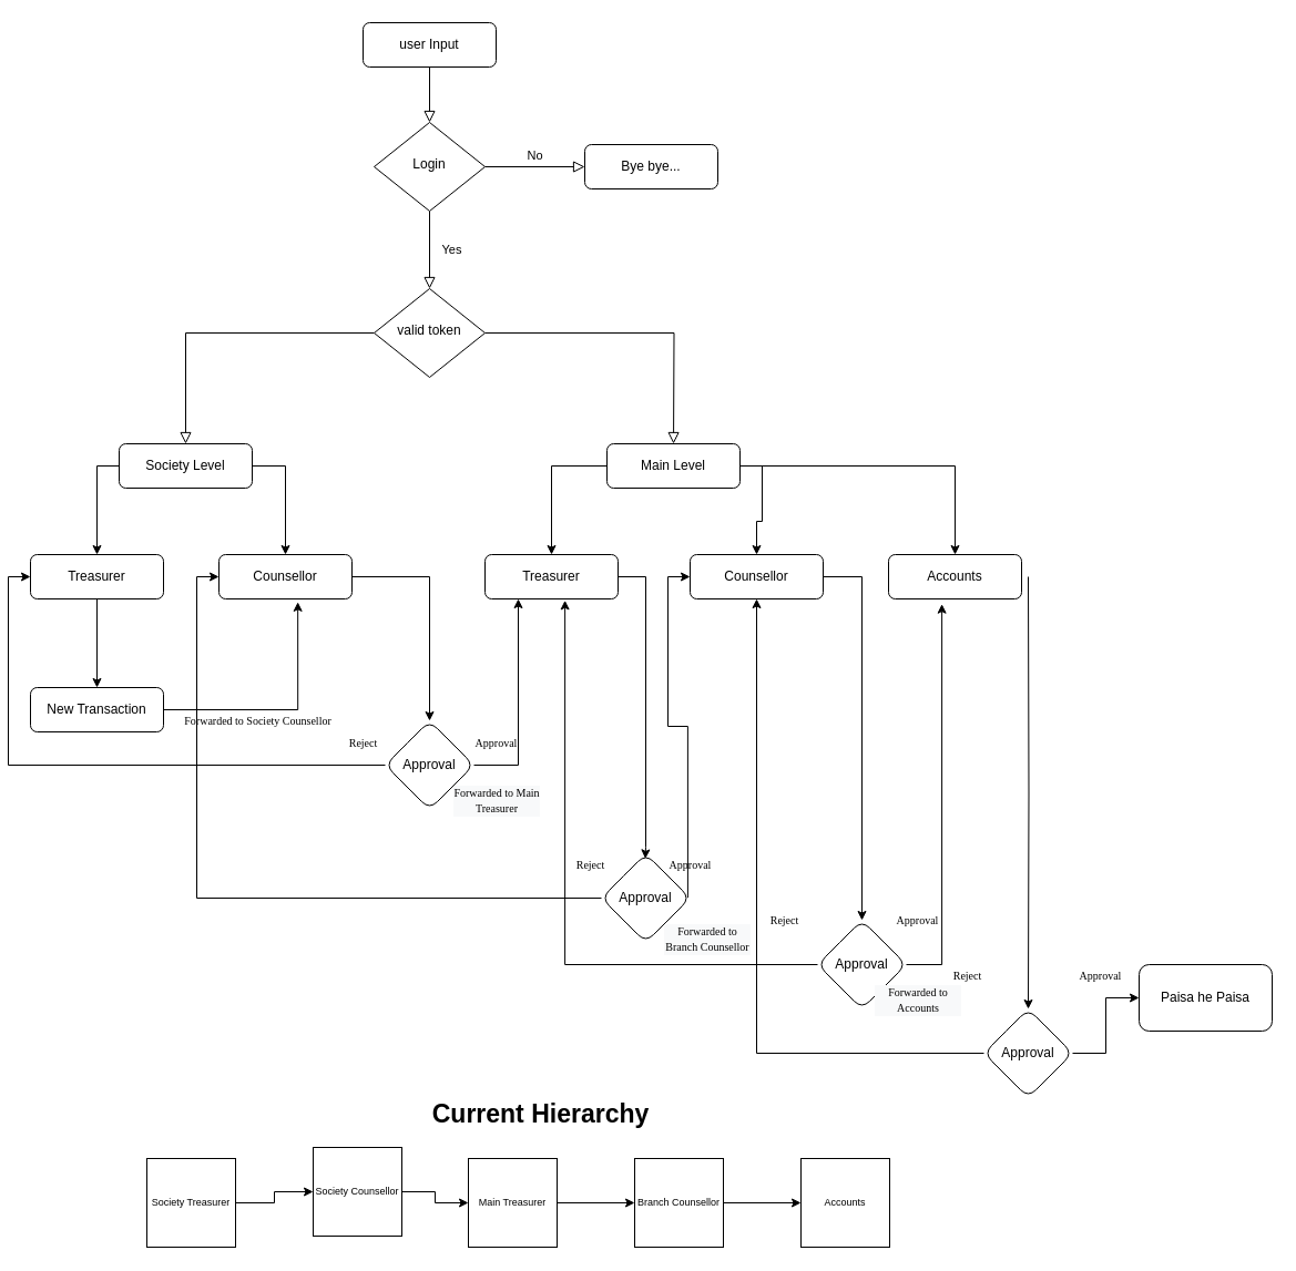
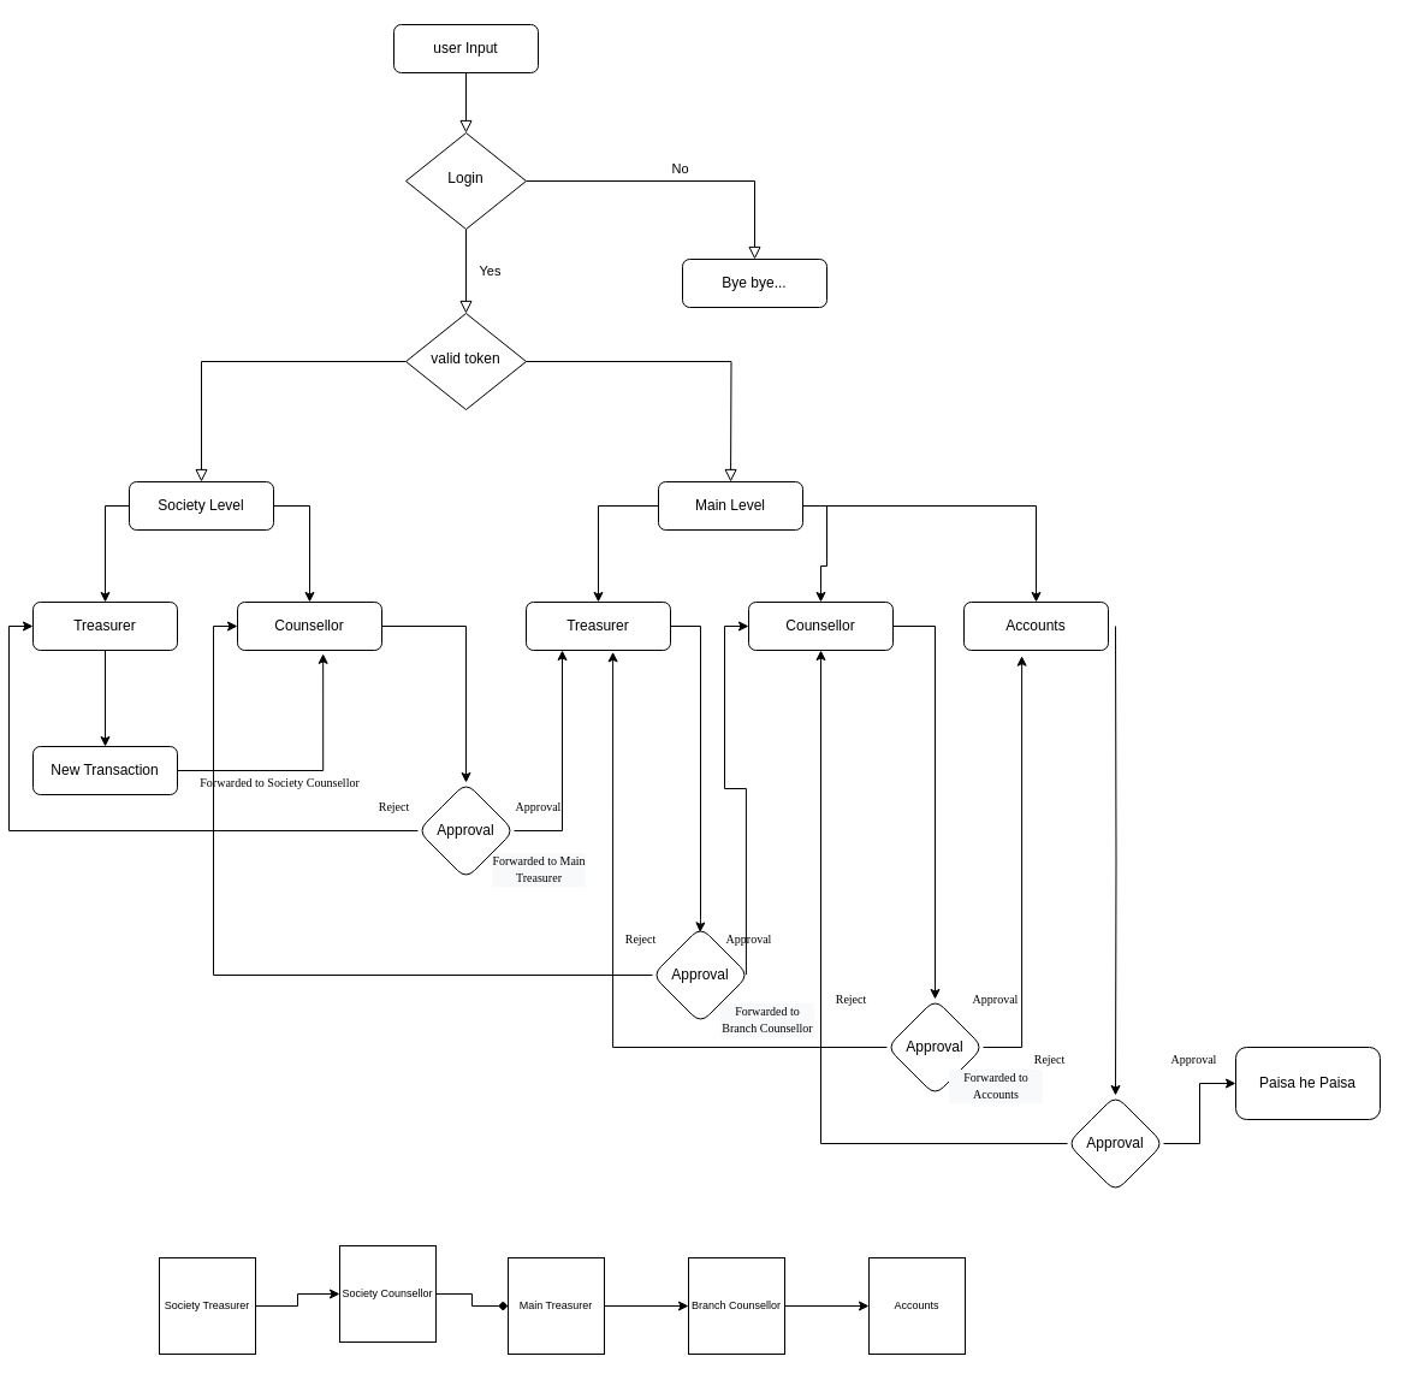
  <mxCell id="0" />
  <mxCell id="1" parent="0" />
  <mxCell id="2" value="" style="rounded=0;html=1;jettySize=auto;orthogonalLoop=1;fontSize=11;endArrow=block;endFill=0;endSize=8;strokeWidth=1;shadow=0;labelBackgroundColor=none;edgeStyle=orthogonalEdgeStyle;entryX=0.5;entryY=0;entryDx=0;entryDy=0;" parent="1" source="3" target="6" edge="1"><mxGeometry relative="1" as="geometry" /></mxCell>
  <mxCell id="3" value="user Input" style="rounded=1;whiteSpace=wrap;html=1;fontSize=12;glass=0;strokeWidth=1;shadow=0;" parent="1" vertex="1"><mxGeometry x="320" y="20" width="120" height="40" as="geometry" /></mxCell>
  <mxCell id="4" value="Yes" style="rounded=0;html=1;jettySize=auto;orthogonalLoop=1;fontSize=11;endArrow=block;endFill=0;endSize=8;strokeWidth=1;shadow=0;labelBackgroundColor=none;edgeStyle=orthogonalEdgeStyle;" parent="1" source="6" target="10" edge="1"><mxGeometry y="20" relative="1" as="geometry"><mxPoint as="offset" /></mxGeometry></mxCell>
  <mxCell id="5" value="No" style="edgeStyle=orthogonalEdgeStyle;rounded=0;html=1;jettySize=auto;orthogonalLoop=1;fontSize=11;endArrow=block;endFill=0;endSize=8;strokeWidth=1;shadow=0;labelBackgroundColor=none;" parent="1" source="6" target="7" edge="1"><mxGeometry y="10" relative="1" as="geometry"><mxPoint as="offset" /></mxGeometry></mxCell>
  <mxCell id="6" value="Login" style="rhombus;whiteSpace=wrap;html=1;shadow=0;fontFamily=Helvetica;fontSize=12;align=center;strokeWidth=1;spacing=6;spacingTop=-4;" parent="1" vertex="1"><mxGeometry x="330" y="110" width="100" height="80" as="geometry" /></mxCell>
- <mxCell id="7" value="Bye bye..." style="rounded=1;whiteSpace=wrap;html=1;fontSize=12;glass=0;strokeWidth=1;shadow=0;" parent="1" vertex="1"><mxGeometry x="520" y="130" width="120" height="40" as="geometry" /></mxCell>
+ <mxCell id="7" value="Bye bye..." style="rounded=1;whiteSpace=wrap;html=1;fontSize=12;glass=0;strokeWidth=1;shadow=0;" parent="1" vertex="1"><mxGeometry x="560" y="215" width="120" height="40" as="geometry" /></mxCell>
  <mxCell id="8" value="" style="rounded=0;html=1;jettySize=auto;orthogonalLoop=1;fontSize=11;endArrow=block;endFill=0;endSize=8;strokeWidth=1;shadow=0;labelBackgroundColor=none;edgeStyle=orthogonalEdgeStyle;" parent="1" source="10" target="13" edge="1"><mxGeometry x="0.333" y="20" relative="1" as="geometry"><mxPoint as="offset" /></mxGeometry></mxCell>
  <mxCell id="9" value="" style="edgeStyle=orthogonalEdgeStyle;rounded=0;html=1;jettySize=auto;orthogonalLoop=1;fontSize=11;endArrow=block;endFill=0;endSize=8;strokeWidth=1;shadow=0;labelBackgroundColor=none;" parent="1" source="10" edge="1"><mxGeometry y="10" relative="1" as="geometry"><mxPoint as="offset" /><mxPoint x="600.034" y="400" as="targetPoint" /></mxGeometry></mxCell>
  <mxCell id="10" value="valid token" style="rhombus;whiteSpace=wrap;html=1;shadow=0;fontFamily=Helvetica;fontSize=12;align=center;strokeWidth=1;spacing=6;spacingTop=-4;" parent="1" vertex="1"><mxGeometry x="330" y="260" width="100" height="80" as="geometry" /></mxCell>
  <mxCell id="11" style="edgeStyle=orthogonalEdgeStyle;rounded=0;orthogonalLoop=1;jettySize=auto;html=1;exitX=1;exitY=0.5;exitDx=0;exitDy=0;entryX=0.5;entryY=0;entryDx=0;entryDy=0;fontSize=9;" parent="1" source="13" target="17" edge="1"><mxGeometry relative="1" as="geometry" /></mxCell>
  <mxCell id="12" style="edgeStyle=orthogonalEdgeStyle;rounded=0;orthogonalLoop=1;jettySize=auto;html=1;exitX=0;exitY=0.5;exitDx=0;exitDy=0;fontSize=9;" parent="1" source="13" target="15" edge="1"><mxGeometry relative="1" as="geometry" /></mxCell>
  <mxCell id="13" value="Society Level" style="rounded=1;whiteSpace=wrap;html=1;fontSize=12;glass=0;strokeWidth=1;shadow=0;" parent="1" vertex="1"><mxGeometry x="100" y="400" width="120" height="40" as="geometry" /></mxCell>
  <mxCell id="14" value="" style="edgeStyle=orthogonalEdgeStyle;rounded=0;orthogonalLoop=1;jettySize=auto;html=1;fontFamily=Times New Roman;fontSize=23;" parent="1" source="15" target="39" edge="1"><mxGeometry relative="1" as="geometry" /></mxCell>
  <mxCell id="15" value="Treasurer" style="rounded=1;whiteSpace=wrap;html=1;fontSize=12;glass=0;strokeWidth=1;shadow=0;" parent="1" vertex="1"><mxGeometry x="20" y="500" width="120" height="40" as="geometry" /></mxCell>
  <mxCell id="16" value="" style="edgeStyle=orthogonalEdgeStyle;rounded=0;orthogonalLoop=1;jettySize=auto;html=1;fontFamily=Times New Roman;fontSize=10;" parent="1" source="17" target="43" edge="1"><mxGeometry relative="1" as="geometry" /></mxCell>
  <mxCell id="17" value="Counsellor" style="rounded=1;whiteSpace=wrap;html=1;fontSize=12;glass=0;strokeWidth=1;shadow=0;" parent="1" vertex="1"><mxGeometry x="190" y="500" width="120" height="40" as="geometry" /></mxCell>
  <mxCell id="18" style="edgeStyle=orthogonalEdgeStyle;rounded=0;orthogonalLoop=1;jettySize=auto;html=1;exitX=1;exitY=0.5;exitDx=0;exitDy=0;entryX=0.5;entryY=0;entryDx=0;entryDy=0;fontSize=9;" parent="1" source="21" target="25" edge="1"><mxGeometry relative="1" as="geometry" /></mxCell>
  <mxCell id="19" style="edgeStyle=orthogonalEdgeStyle;rounded=0;orthogonalLoop=1;jettySize=auto;html=1;exitX=0;exitY=0.5;exitDx=0;exitDy=0;fontSize=9;" parent="1" source="21" target="23" edge="1"><mxGeometry relative="1" as="geometry" /></mxCell>
  <mxCell id="20" style="edgeStyle=orthogonalEdgeStyle;rounded=0;orthogonalLoop=1;jettySize=auto;html=1;exitX=1;exitY=0.5;exitDx=0;exitDy=0;fontSize=9;entryX=0.5;entryY=0;entryDx=0;entryDy=0;" parent="1" source="21" target="27" edge="1"><mxGeometry relative="1" as="geometry"><mxPoint x="800" y="500" as="targetPoint" /></mxGeometry></mxCell>
  <mxCell id="21" value="Main Level" style="rounded=1;whiteSpace=wrap;html=1;fontSize=12;glass=0;strokeWidth=1;shadow=0;" parent="1" vertex="1"><mxGeometry x="540" y="400" width="120" height="40" as="geometry" /></mxCell>
  <mxCell id="22" style="edgeStyle=orthogonalEdgeStyle;rounded=0;orthogonalLoop=1;jettySize=auto;html=1;entryX=0.495;entryY=0.055;entryDx=0;entryDy=0;fontFamily=Times New Roman;fontSize=10;exitX=1;exitY=0.5;exitDx=0;exitDy=0;entryPerimeter=0;" parent="1" source="23" target="47" edge="1"><mxGeometry relative="1" as="geometry"><Array as="points"><mxPoint x="575" y="520" /><mxPoint x="575" y="764" /></Array></mxGeometry></mxCell>
  <mxCell id="23" value="Treasurer" style="rounded=1;whiteSpace=wrap;html=1;fontSize=12;glass=0;strokeWidth=1;shadow=0;" parent="1" vertex="1"><mxGeometry x="430" y="500" width="120" height="40" as="geometry" /></mxCell>
  <mxCell id="24" style="edgeStyle=orthogonalEdgeStyle;rounded=0;orthogonalLoop=1;jettySize=auto;html=1;exitX=1;exitY=0.5;exitDx=0;exitDy=0;entryX=0.5;entryY=0;entryDx=0;entryDy=0;labelBackgroundColor=#FF3333;fontFamily=Times New Roman;fontSize=10;" parent="1" source="25" target="53" edge="1"><mxGeometry relative="1" as="geometry" /></mxCell>
  <mxCell id="25" value="Counsellor" style="rounded=1;whiteSpace=wrap;html=1;fontSize=12;glass=0;strokeWidth=1;shadow=0;" parent="1" vertex="1"><mxGeometry x="615" y="500" width="120" height="40" as="geometry" /></mxCell>
  <mxCell id="26" style="edgeStyle=orthogonalEdgeStyle;rounded=0;orthogonalLoop=1;jettySize=auto;html=1;entryX=0.5;entryY=0;entryDx=0;entryDy=0;labelBackgroundColor=#FF3333;fontFamily=Times New Roman;fontSize=10;" parent="1" target="58" edge="1"><mxGeometry relative="1" as="geometry"><mxPoint x="920" y="520" as="sourcePoint" /></mxGeometry></mxCell>
  <mxCell id="27" value="Accounts" style="rounded=1;whiteSpace=wrap;html=1;fontSize=12;glass=0;strokeWidth=1;shadow=0;" parent="1" vertex="1"><mxGeometry x="794" y="500" width="120" height="40" as="geometry" /></mxCell>
  <mxCell id="28" style="edgeStyle=orthogonalEdgeStyle;rounded=0;orthogonalLoop=1;jettySize=auto;html=1;fontSize=9;" parent="1" source="29" target="31" edge="1"><mxGeometry relative="1" as="geometry" /></mxCell>
  <mxCell id="29" value="Society Treasurer" style="whiteSpace=wrap;html=1;aspect=fixed;fontSize=9;" parent="1" vertex="1"><mxGeometry x="125" y="1045" width="80" height="80" as="geometry" /></mxCell>
- <mxCell id="30" style="edgeStyle=orthogonalEdgeStyle;rounded=0;orthogonalLoop=1;jettySize=auto;html=1;entryX=0;entryY=0.5;entryDx=0;entryDy=0;fontSize=9;" parent="1" source="31" target="34" edge="1"><mxGeometry relative="1" as="geometry" /></mxCell>
+ <mxCell id="30" style="edgeStyle=orthogonalEdgeStyle;rounded=0;orthogonalLoop=1;jettySize=auto;html=1;entryX=0;entryY=0.5;entryDx=0;entryDy=0;fontSize=9;endArrow=diamond;" parent="1" source="31" target="34" edge="1"><mxGeometry relative="1" as="geometry" /></mxCell>
  <mxCell id="31" value="Society Counsellor" style="whiteSpace=wrap;html=1;aspect=fixed;fontSize=9;" parent="1" vertex="1"><mxGeometry x="275" y="1035" width="80" height="80" as="geometry" /></mxCell>
  <mxCell id="32" value="Accounts" style="whiteSpace=wrap;html=1;aspect=fixed;fontSize=9;" parent="1" vertex="1"><mxGeometry x="715" y="1045" width="80" height="80" as="geometry" /></mxCell>
  <mxCell id="33" style="edgeStyle=orthogonalEdgeStyle;rounded=0;orthogonalLoop=1;jettySize=auto;html=1;fontSize=9;" parent="1" source="34" target="36" edge="1"><mxGeometry relative="1" as="geometry" /></mxCell>
  <mxCell id="34" value="Main Treasurer" style="whiteSpace=wrap;html=1;aspect=fixed;fontSize=9;" parent="1" vertex="1"><mxGeometry x="415" y="1045" width="80" height="80" as="geometry" /></mxCell>
  <mxCell id="35" style="edgeStyle=orthogonalEdgeStyle;rounded=0;orthogonalLoop=1;jettySize=auto;html=1;exitX=1;exitY=0.5;exitDx=0;exitDy=0;entryX=0;entryY=0.5;entryDx=0;entryDy=0;fontSize=9;" parent="1" source="36" target="32" edge="1"><mxGeometry relative="1" as="geometry" /></mxCell>
  <mxCell id="36" value="Branch Counsellor" style="whiteSpace=wrap;html=1;aspect=fixed;fontSize=9;" parent="1" vertex="1"><mxGeometry x="565" y="1045" width="80" height="80" as="geometry" /></mxCell>
- <mxCell id="37" value="&lt;h1 style=&quot;font-size: 23px&quot;&gt;Current Hierarchy&lt;/h1&gt;" style="text;html=1;align=center;verticalAlign=middle;resizable=0;points=[];autosize=1;strokeColor=none;fillColor=none;fontSize=9;" parent="1" vertex="1"><mxGeometry x="375" y="980" width="210" height="50" as="geometry" /></mxCell>
  <mxCell id="38" style="edgeStyle=orthogonalEdgeStyle;rounded=0;orthogonalLoop=1;jettySize=auto;html=1;entryX=0.593;entryY=1.071;entryDx=0;entryDy=0;entryPerimeter=0;fontFamily=Times New Roman;fontSize=23;" parent="1" source="39" target="17" edge="1"><mxGeometry relative="1" as="geometry" /></mxCell>
  <mxCell id="39" value="New Transaction" style="rounded=1;whiteSpace=wrap;html=1;fontSize=12;glass=0;strokeWidth=1;shadow=0;" parent="1" vertex="1"><mxGeometry x="20" y="620" width="120" height="40" as="geometry" /></mxCell>
  <mxCell id="40" value="&lt;h3&gt;&lt;font style=&quot;font-size: 10px ; font-weight: normal&quot;&gt;Forwarded to Society Counsellor&lt;/font&gt;&lt;/h3&gt;" style="text;html=1;align=center;verticalAlign=middle;resizable=0;points=[];autosize=1;strokeColor=none;fillColor=none;fontSize=23;fontFamily=Times New Roman;" parent="1" vertex="1"><mxGeometry x="150" y="600" width="150" height="90" as="geometry" /></mxCell>
  <mxCell id="41" style="edgeStyle=orthogonalEdgeStyle;rounded=0;orthogonalLoop=1;jettySize=auto;html=1;entryX=0;entryY=0.5;entryDx=0;entryDy=0;fontFamily=Times New Roman;fontSize=10;" parent="1" source="43" target="15" edge="1"><mxGeometry relative="1" as="geometry" /></mxCell>
  <mxCell id="42" style="edgeStyle=orthogonalEdgeStyle;rounded=0;orthogonalLoop=1;jettySize=auto;html=1;entryX=0.25;entryY=1;entryDx=0;entryDy=0;fontFamily=Times New Roman;fontSize=10;" parent="1" source="43" target="23" edge="1"><mxGeometry relative="1" as="geometry" /></mxCell>
  <mxCell id="43" value="Approval" style="rhombus;whiteSpace=wrap;html=1;rounded=1;glass=0;strokeWidth=1;shadow=0;" parent="1" vertex="1"><mxGeometry x="340" y="650" width="80" height="80" as="geometry" /></mxCell>
  <mxCell id="44" value="Reject" style="text;html=1;align=center;verticalAlign=middle;resizable=0;points=[];autosize=1;strokeColor=none;fillColor=none;fontSize=10;fontFamily=Times New Roman;" parent="1" vertex="1"><mxGeometry x="300" y="660" width="40" height="20" as="geometry" /></mxCell>
  <mxCell id="45" value="Approval" style="text;html=1;align=center;verticalAlign=middle;resizable=0;points=[];autosize=1;strokeColor=none;fillColor=none;fontSize=10;fontFamily=Times New Roman;" parent="1" vertex="1"><mxGeometry x="415" y="660" width="50" height="20" as="geometry" /></mxCell>
  <mxCell id="46" style="edgeStyle=orthogonalEdgeStyle;rounded=0;orthogonalLoop=1;jettySize=auto;html=1;fontFamily=Times New Roman;fontSize=10;entryX=0;entryY=0.5;entryDx=0;entryDy=0;labelBackgroundColor=#FF3333;" parent="1" source="47" target="17" edge="1"><mxGeometry relative="1" as="geometry"><mxPoint x="330" y="780" as="targetPoint" /></mxGeometry></mxCell>
  <mxCell id="47" value="Approval" style="rhombus;whiteSpace=wrap;html=1;rounded=1;glass=0;strokeWidth=1;shadow=0;" parent="1" vertex="1"><mxGeometry x="535" y="770" width="80" height="80" as="geometry" /></mxCell>
  <mxCell id="48" value="Reject" style="text;html=1;align=center;verticalAlign=middle;resizable=0;points=[];autosize=1;strokeColor=none;fillColor=none;fontSize=10;fontFamily=Times New Roman;" parent="1" vertex="1"><mxGeometry x="505" y="770" width="40" height="20" as="geometry" /></mxCell>
  <mxCell id="49" style="edgeStyle=orthogonalEdgeStyle;rounded=0;orthogonalLoop=1;jettySize=auto;html=1;entryX=0;entryY=0.5;entryDx=0;entryDy=0;labelBackgroundColor=#FF3333;fontFamily=Times New Roman;fontSize=10;exitX=0.974;exitY=0.495;exitDx=0;exitDy=0;exitPerimeter=0;" parent="1" source="47" target="25" edge="1"><mxGeometry relative="1" as="geometry" /></mxCell>
  <mxCell id="50" value="Approval" style="text;html=1;align=center;verticalAlign=middle;resizable=0;points=[];autosize=1;strokeColor=none;fillColor=none;fontSize=10;fontFamily=Times New Roman;" parent="1" vertex="1"><mxGeometry x="590" y="770" width="50" height="20" as="geometry" /></mxCell>
  <mxCell id="51" style="edgeStyle=orthogonalEdgeStyle;rounded=0;orthogonalLoop=1;jettySize=auto;html=1;entryX=0.601;entryY=1.033;entryDx=0;entryDy=0;entryPerimeter=0;labelBackgroundColor=#FF3333;fontFamily=Times New Roman;fontSize=10;" parent="1" source="53" target="23" edge="1"><mxGeometry relative="1" as="geometry" /></mxCell>
  <mxCell id="52" style="edgeStyle=orthogonalEdgeStyle;rounded=0;orthogonalLoop=1;jettySize=auto;html=1;exitX=1;exitY=0.5;exitDx=0;exitDy=0;entryX=0.401;entryY=1.117;entryDx=0;entryDy=0;entryPerimeter=0;labelBackgroundColor=#FF3333;fontFamily=Times New Roman;fontSize=10;" parent="1" source="53" target="27" edge="1"><mxGeometry relative="1" as="geometry" /></mxCell>
  <mxCell id="53" value="Approval" style="rhombus;whiteSpace=wrap;html=1;rounded=1;glass=0;strokeWidth=1;shadow=0;" parent="1" vertex="1"><mxGeometry x="730" y="830" width="80" height="80" as="geometry" /></mxCell>
  <mxCell id="54" value="Reject" style="text;html=1;align=center;verticalAlign=middle;resizable=0;points=[];autosize=1;strokeColor=none;fillColor=none;fontSize=10;fontFamily=Times New Roman;" parent="1" vertex="1"><mxGeometry x="680" y="820" width="40" height="20" as="geometry" /></mxCell>
  <mxCell id="55" value="Approval" style="text;html=1;align=center;verticalAlign=middle;resizable=0;points=[];autosize=1;strokeColor=none;fillColor=none;fontSize=10;fontFamily=Times New Roman;" parent="1" vertex="1"><mxGeometry x="795" y="820" width="50" height="20" as="geometry" /></mxCell>
  <mxCell id="56" style="edgeStyle=orthogonalEdgeStyle;rounded=0;orthogonalLoop=1;jettySize=auto;html=1;entryX=0.5;entryY=1;entryDx=0;entryDy=0;labelBackgroundColor=#FF3333;fontFamily=Times New Roman;fontSize=10;" parent="1" source="58" target="25" edge="1"><mxGeometry relative="1" as="geometry" /></mxCell>
  <mxCell id="57" value="" style="edgeStyle=orthogonalEdgeStyle;rounded=0;orthogonalLoop=1;jettySize=auto;html=1;labelBackgroundColor=#FF3333;fontFamily=Times New Roman;fontSize=10;" parent="1" source="58" target="61" edge="1"><mxGeometry relative="1" as="geometry" /></mxCell>
  <mxCell id="58" value="Approval" style="rhombus;whiteSpace=wrap;html=1;rounded=1;glass=0;strokeWidth=1;shadow=0;" parent="1" vertex="1"><mxGeometry x="880" y="910" width="80" height="80" as="geometry" /></mxCell>
  <mxCell id="59" value="Reject" style="text;html=1;align=center;verticalAlign=middle;resizable=0;points=[];autosize=1;strokeColor=none;fillColor=none;fontSize=10;fontFamily=Times New Roman;" parent="1" vertex="1"><mxGeometry x="845" y="870" width="40" height="20" as="geometry" /></mxCell>
  <mxCell id="60" value="Approval" style="text;html=1;align=center;verticalAlign=middle;resizable=0;points=[];autosize=1;strokeColor=none;fillColor=none;fontSize=10;fontFamily=Times New Roman;" parent="1" vertex="1"><mxGeometry x="960" y="870" width="50" height="20" as="geometry" /></mxCell>
  <mxCell id="61" value="Paisa he Paisa" style="whiteSpace=wrap;html=1;rounded=1;glass=0;strokeWidth=1;shadow=0;" parent="1" vertex="1"><mxGeometry x="1020" y="870" width="120" height="60" as="geometry" /></mxCell>
  <mxCell id="62" value="&lt;h3 style=&quot;color: rgb(0 , 0 , 0) ; font-family: &amp;#34;times new roman&amp;#34; ; font-style: normal ; letter-spacing: normal ; text-align: center ; text-indent: 0px ; text-transform: none ; word-spacing: 0px ; background-color: rgb(248 , 249 , 250)&quot;&gt;&lt;font style=&quot;font-size: 10px ; font-weight: normal&quot;&gt;Forwarded to Branch Counsellor&lt;/font&gt;&lt;/h3&gt;" style="text;whiteSpace=wrap;html=1;fontSize=10;fontFamily=Times New Roman;" parent="1" vertex="1"><mxGeometry x="590" y="815" width="80" height="30" as="geometry" /></mxCell>
  <mxCell id="63" value="&lt;h3 style=&quot;color: rgb(0, 0, 0); font-family: &amp;quot;times new roman&amp;quot;; font-style: normal; letter-spacing: normal; text-align: center; text-indent: 0px; text-transform: none; word-spacing: 0px; background-color: rgb(248, 249, 250);&quot;&gt;&lt;font style=&quot;font-size: 10px ; font-weight: normal&quot;&gt;Forwarded to Main Treasurer&lt;/font&gt;&lt;/h3&gt;" style="text;whiteSpace=wrap;html=1;fontSize=10;fontFamily=Times New Roman;" parent="1" vertex="1"><mxGeometry x="400" y="690" width="80" height="50" as="geometry" /></mxCell>
  <mxCell id="64" value="&lt;h3 style=&quot;color: rgb(0 , 0 , 0) ; font-family: &amp;#34;times new roman&amp;#34; ; font-style: normal ; letter-spacing: normal ; text-align: center ; text-indent: 0px ; text-transform: none ; word-spacing: 0px ; background-color: rgb(248 , 249 , 250)&quot;&gt;&lt;font style=&quot;font-size: 10px ; font-weight: normal&quot;&gt;Forwarded to Accounts&lt;/font&gt;&lt;/h3&gt;" style="text;whiteSpace=wrap;html=1;fontSize=10;fontFamily=Times New Roman;" parent="1" vertex="1"><mxGeometry x="780" y="870" width="80" height="30" as="geometry" /></mxCell>
